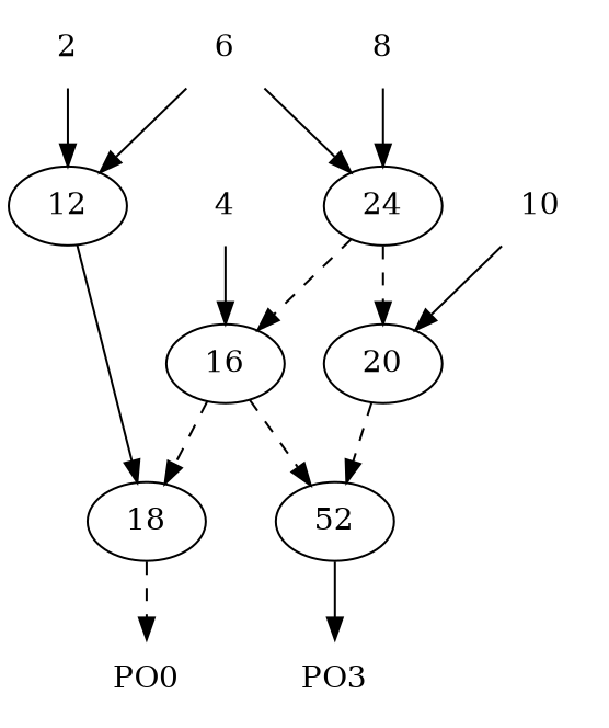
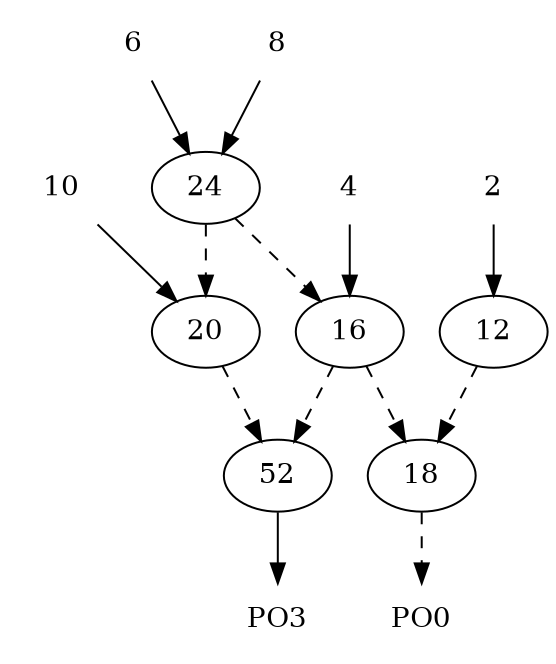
  digraph {
    rankdir=TB
    node [shape=plaintext]
    12 [shape=""]
    2
    18 [shape=""]
    16 [shape=""]
    4
    n6 [label=52 shape=""]
    6
    n8 [label=24 shape=""]
    20 [shape=""]
    8
    10
    n12 [label=PO3]
    PO0
-   12 -> 18 [style=solid]
+   12 -> 18 [style=dashed]
    2 -> 12
    18 -> PO0 [style=dashed]
    16 -> 18 [style=dashed]
    16 -> n6 [style=dashed]
    4 -> 16
    n6 -> n12
-   6 -> 12
    6 -> n8
    n8 -> 16 [style=dashed]
    n8 -> 20 [style=dashed]
    20 -> n6 [style=dashed]
    8 -> n8
    10 -> 20
  }
